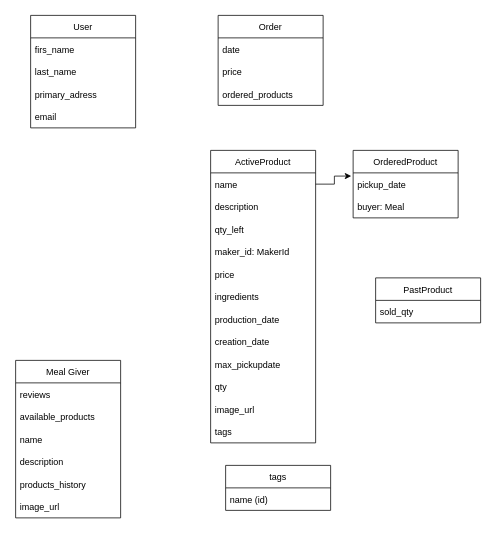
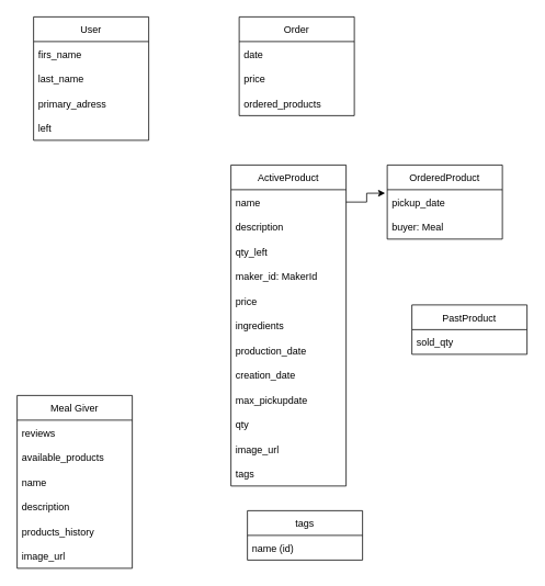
  <mxCell id="0" />
  <mxCell id="1" parent="0" />
  <mxCell id="2" value="User" style="swimlane;fontStyle=0;childLayout=stackLayout;horizontal=1;startSize=30;horizontalStack=0;resizeParent=1;resizeParentMax=0;resizeLast=0;collapsible=1;marginBottom=0;" vertex="1" parent="1"><mxGeometry x="40" y="20" width="140" height="150" as="geometry" /></mxCell>
  <mxCell id="3" value="firs_name" style="text;strokeColor=none;fillColor=none;align=left;verticalAlign=middle;spacingLeft=4;spacingRight=4;overflow=hidden;points=[[0,0.5],[1,0.5]];portConstraint=eastwest;rotatable=0;" vertex="1" parent="2"><mxGeometry y="30" width="140" height="30" as="geometry" /></mxCell>
  <mxCell id="4" value="last_name" style="text;strokeColor=none;fillColor=none;align=left;verticalAlign=middle;spacingLeft=4;spacingRight=4;overflow=hidden;points=[[0,0.5],[1,0.5]];portConstraint=eastwest;rotatable=0;" vertex="1" parent="2"><mxGeometry y="60" width="140" height="30" as="geometry" /></mxCell>
  <mxCell id="5" value="primary_adress" style="text;strokeColor=none;fillColor=none;align=left;verticalAlign=middle;spacingLeft=4;spacingRight=4;overflow=hidden;points=[[0,0.5],[1,0.5]];portConstraint=eastwest;rotatable=0;" vertex="1" parent="2"><mxGeometry y="90" width="140" height="30" as="geometry" /></mxCell>
- <mxCell id="6" value="email" style="text;strokeColor=none;fillColor=none;align=left;verticalAlign=middle;spacingLeft=4;spacingRight=4;overflow=hidden;points=[[0,0.5],[1,0.5]];portConstraint=eastwest;rotatable=0;" vertex="1" parent="2"><mxGeometry y="120" width="140" height="30" as="geometry" /></mxCell>
+ <mxCell id="6" value="left" style="text;strokeColor=none;fillColor=none;align=left;verticalAlign=middle;spacingLeft=4;spacingRight=4;overflow=hidden;points=[[0,0.5],[1,0.5]];portConstraint=eastwest;rotatable=0;" vertex="1" parent="2"><mxGeometry y="120" width="140" height="30" as="geometry" /></mxCell>
  <mxCell id="7" value="Order" style="swimlane;fontStyle=0;childLayout=stackLayout;horizontal=1;startSize=30;horizontalStack=0;resizeParent=1;resizeParentMax=0;resizeLast=0;collapsible=1;marginBottom=0;" vertex="1" parent="1"><mxGeometry x="290" y="20" width="140" height="120" as="geometry" /></mxCell>
  <mxCell id="8" value="date" style="text;strokeColor=none;fillColor=none;align=left;verticalAlign=middle;spacingLeft=4;spacingRight=4;overflow=hidden;points=[[0,0.5],[1,0.5]];portConstraint=eastwest;rotatable=0;" vertex="1" parent="7"><mxGeometry y="30" width="140" height="30" as="geometry" /></mxCell>
  <mxCell id="9" value="price" style="text;strokeColor=none;fillColor=none;align=left;verticalAlign=middle;spacingLeft=4;spacingRight=4;overflow=hidden;points=[[0,0.5],[1,0.5]];portConstraint=eastwest;rotatable=0;" vertex="1" parent="7"><mxGeometry y="60" width="140" height="30" as="geometry" /></mxCell>
  <mxCell id="10" value="ordered_products" style="text;strokeColor=none;fillColor=none;align=left;verticalAlign=middle;spacingLeft=4;spacingRight=4;overflow=hidden;points=[[0,0.5],[1,0.5]];portConstraint=eastwest;rotatable=0;" vertex="1" parent="7"><mxGeometry y="90" width="140" height="30" as="geometry" /></mxCell>
  <mxCell id="11" value="ActiveProduct" style="swimlane;fontStyle=0;childLayout=stackLayout;horizontal=1;startSize=30;horizontalStack=0;resizeParent=1;resizeParentMax=0;resizeLast=0;collapsible=1;marginBottom=0;" vertex="1" parent="1"><mxGeometry x="280" y="200" width="140" height="390" as="geometry" /></mxCell>
  <mxCell id="12" value="name" style="text;strokeColor=none;fillColor=none;align=left;verticalAlign=middle;spacingLeft=4;spacingRight=4;overflow=hidden;points=[[0,0.5],[1,0.5]];portConstraint=eastwest;rotatable=0;" vertex="1" parent="11"><mxGeometry y="30" width="140" height="30" as="geometry" /></mxCell>
  <mxCell id="13" value="description" style="text;strokeColor=none;fillColor=none;align=left;verticalAlign=middle;spacingLeft=4;spacingRight=4;overflow=hidden;points=[[0,0.5],[1,0.5]];portConstraint=eastwest;rotatable=0;" vertex="1" parent="11"><mxGeometry y="60" width="140" height="30" as="geometry" /></mxCell>
  <mxCell id="14" value="qty_left" style="text;strokeColor=none;fillColor=none;align=left;verticalAlign=middle;spacingLeft=4;spacingRight=4;overflow=hidden;points=[[0,0.5],[1,0.5]];portConstraint=eastwest;rotatable=0;" vertex="1" parent="11"><mxGeometry y="90" width="140" height="30" as="geometry" /></mxCell>
  <mxCell id="15" value="maker_id: MakerId" style="text;strokeColor=none;fillColor=none;align=left;verticalAlign=middle;spacingLeft=4;spacingRight=4;overflow=hidden;points=[[0,0.5],[1,0.5]];portConstraint=eastwest;rotatable=0;" vertex="1" parent="11"><mxGeometry y="120" width="140" height="30" as="geometry" /></mxCell>
  <mxCell id="16" value="price" style="text;strokeColor=none;fillColor=none;align=left;verticalAlign=middle;spacingLeft=4;spacingRight=4;overflow=hidden;points=[[0,0.5],[1,0.5]];portConstraint=eastwest;rotatable=0;" vertex="1" parent="11"><mxGeometry y="150" width="140" height="30" as="geometry" /></mxCell>
  <mxCell id="17" value="ingredients" style="text;strokeColor=none;fillColor=none;align=left;verticalAlign=middle;spacingLeft=4;spacingRight=4;overflow=hidden;points=[[0,0.5],[1,0.5]];portConstraint=eastwest;rotatable=0;" vertex="1" parent="11"><mxGeometry y="180" width="140" height="30" as="geometry" /></mxCell>
  <mxCell id="18" value="production_date" style="text;strokeColor=none;fillColor=none;align=left;verticalAlign=middle;spacingLeft=4;spacingRight=4;overflow=hidden;points=[[0,0.5],[1,0.5]];portConstraint=eastwest;rotatable=0;" vertex="1" parent="11"><mxGeometry y="210" width="140" height="30" as="geometry" /></mxCell>
  <mxCell id="19" value="creation_date" style="text;strokeColor=none;fillColor=none;align=left;verticalAlign=middle;spacingLeft=4;spacingRight=4;overflow=hidden;points=[[0,0.5],[1,0.5]];portConstraint=eastwest;rotatable=0;" vertex="1" parent="11"><mxGeometry y="240" width="140" height="30" as="geometry" /></mxCell>
  <mxCell id="20" value="max_pickupdate" style="text;strokeColor=none;fillColor=none;align=left;verticalAlign=middle;spacingLeft=4;spacingRight=4;overflow=hidden;points=[[0,0.5],[1,0.5]];portConstraint=eastwest;rotatable=0;" vertex="1" parent="11"><mxGeometry y="270" width="140" height="30" as="geometry" /></mxCell>
  <mxCell id="21" value="qty" style="text;strokeColor=none;fillColor=none;align=left;verticalAlign=middle;spacingLeft=4;spacingRight=4;overflow=hidden;points=[[0,0.5],[1,0.5]];portConstraint=eastwest;rotatable=0;" vertex="1" parent="11"><mxGeometry y="300" width="140" height="30" as="geometry" /></mxCell>
  <mxCell id="22" value="image_url" style="text;strokeColor=none;fillColor=none;align=left;verticalAlign=middle;spacingLeft=4;spacingRight=4;overflow=hidden;points=[[0,0.5],[1,0.5]];portConstraint=eastwest;rotatable=0;" vertex="1" parent="11"><mxGeometry y="330" width="140" height="30" as="geometry" /></mxCell>
  <mxCell id="23" value="tags" style="text;strokeColor=none;fillColor=none;align=left;verticalAlign=middle;spacingLeft=4;spacingRight=4;overflow=hidden;points=[[0,0.5],[1,0.5]];portConstraint=eastwest;rotatable=0;" vertex="1" parent="11"><mxGeometry y="360" width="140" height="30" as="geometry" /></mxCell>
  <mxCell id="24" value="OrderedProduct" style="swimlane;fontStyle=0;childLayout=stackLayout;horizontal=1;startSize=30;horizontalStack=0;resizeParent=1;resizeParentMax=0;resizeLast=0;collapsible=1;marginBottom=0;" vertex="1" parent="1"><mxGeometry x="470" y="200" width="140" height="90" as="geometry" /></mxCell>
  <mxCell id="25" value="pickup_date" style="text;strokeColor=none;fillColor=none;align=left;verticalAlign=middle;spacingLeft=4;spacingRight=4;overflow=hidden;points=[[0,0.5],[1,0.5]];portConstraint=eastwest;rotatable=0;" vertex="1" parent="24"><mxGeometry y="30" width="140" height="30" as="geometry" /></mxCell>
  <mxCell id="26" value="buyer: Meal" style="text;strokeColor=none;fillColor=none;align=left;verticalAlign=middle;spacingLeft=4;spacingRight=4;overflow=hidden;points=[[0,0.5],[1,0.5]];portConstraint=eastwest;rotatable=0;" vertex="1" parent="24"><mxGeometry y="60" width="140" height="30" as="geometry" /></mxCell>
  <mxCell id="27" value="" style="edgeStyle=orthogonalEdgeStyle;rounded=0;orthogonalLoop=1;jettySize=auto;html=1;entryX=-0.018;entryY=0.142;entryDx=0;entryDy=0;entryPerimeter=0;" edge="1" parent="1" source="12" target="25"><mxGeometry relative="1" as="geometry" /></mxCell>
  <mxCell id="28" value="PastProduct" style="swimlane;fontStyle=0;childLayout=stackLayout;horizontal=1;startSize=30;horizontalStack=0;resizeParent=1;resizeParentMax=0;resizeLast=0;collapsible=1;marginBottom=0;" vertex="1" parent="1"><mxGeometry x="500" y="370" width="140" height="60" as="geometry" /></mxCell>
  <mxCell id="29" value="sold_qty" style="text;strokeColor=none;fillColor=none;align=left;verticalAlign=middle;spacingLeft=4;spacingRight=4;overflow=hidden;points=[[0,0.5],[1,0.5]];portConstraint=eastwest;rotatable=0;" vertex="1" parent="28"><mxGeometry y="30" width="140" height="30" as="geometry" /></mxCell>
  <mxCell id="30" value="Meal Giver" style="swimlane;fontStyle=0;childLayout=stackLayout;horizontal=1;startSize=30;horizontalStack=0;resizeParent=1;resizeParentMax=0;resizeLast=0;collapsible=1;marginBottom=0;" vertex="1" parent="1"><mxGeometry x="20" y="480" width="140" height="210" as="geometry" /></mxCell>
  <mxCell id="31" value="reviews" style="text;strokeColor=none;fillColor=none;align=left;verticalAlign=middle;spacingLeft=4;spacingRight=4;overflow=hidden;points=[[0,0.5],[1,0.5]];portConstraint=eastwest;rotatable=0;" vertex="1" parent="30"><mxGeometry y="30" width="140" height="30" as="geometry" /></mxCell>
  <mxCell id="32" value="available_products" style="text;strokeColor=none;fillColor=none;align=left;verticalAlign=middle;spacingLeft=4;spacingRight=4;overflow=hidden;points=[[0,0.5],[1,0.5]];portConstraint=eastwest;rotatable=0;" vertex="1" parent="30"><mxGeometry y="60" width="140" height="30" as="geometry" /></mxCell>
  <mxCell id="33" value="name" style="text;strokeColor=none;fillColor=none;align=left;verticalAlign=middle;spacingLeft=4;spacingRight=4;overflow=hidden;points=[[0,0.5],[1,0.5]];portConstraint=eastwest;rotatable=0;" vertex="1" parent="30"><mxGeometry y="90" width="140" height="30" as="geometry" /></mxCell>
  <mxCell id="34" value="description" style="text;strokeColor=none;fillColor=none;align=left;verticalAlign=middle;spacingLeft=4;spacingRight=4;overflow=hidden;points=[[0,0.5],[1,0.5]];portConstraint=eastwest;rotatable=0;" vertex="1" parent="30"><mxGeometry y="120" width="140" height="30" as="geometry" /></mxCell>
  <mxCell id="35" value="products_history" style="text;strokeColor=none;fillColor=none;align=left;verticalAlign=middle;spacingLeft=4;spacingRight=4;overflow=hidden;points=[[0,0.5],[1,0.5]];portConstraint=eastwest;rotatable=0;" vertex="1" parent="30"><mxGeometry y="150" width="140" height="30" as="geometry" /></mxCell>
  <mxCell id="36" value="image_url" style="text;strokeColor=none;fillColor=none;align=left;verticalAlign=middle;spacingLeft=4;spacingRight=4;overflow=hidden;points=[[0,0.5],[1,0.5]];portConstraint=eastwest;rotatable=0;" vertex="1" parent="30"><mxGeometry y="180" width="140" height="30" as="geometry" /></mxCell>
  <mxCell id="37" value="tags" style="swimlane;fontStyle=0;childLayout=stackLayout;horizontal=1;startSize=30;horizontalStack=0;resizeParent=1;resizeParentMax=0;resizeLast=0;collapsible=1;marginBottom=0;" vertex="1" parent="1"><mxGeometry x="300" y="620" width="140" height="60" as="geometry" /></mxCell>
  <mxCell id="38" value="name (id)" style="text;strokeColor=none;fillColor=none;align=left;verticalAlign=middle;spacingLeft=4;spacingRight=4;overflow=hidden;points=[[0,0.5],[1,0.5]];portConstraint=eastwest;rotatable=0;" vertex="1" parent="37"><mxGeometry y="30" width="140" height="30" as="geometry" /></mxCell>
